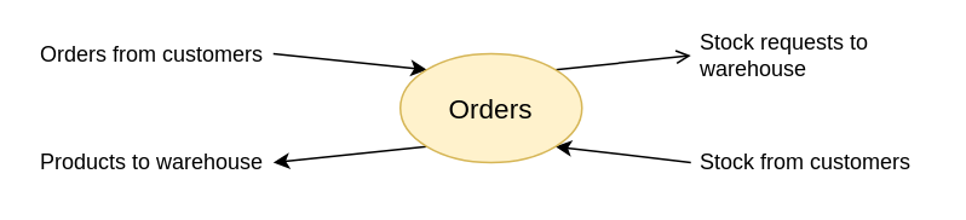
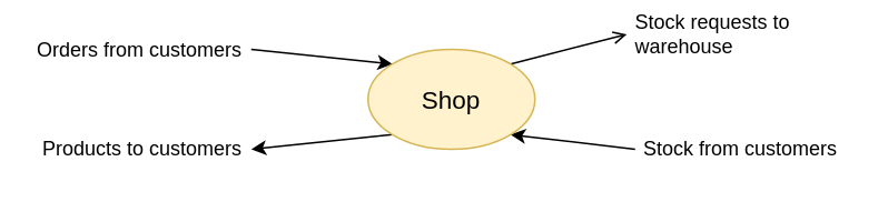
  <mxCell id="0" />
  <mxCell id="1" parent="0" />
  <mxCell id="2" style="rounded=0;orthogonalLoop=1;jettySize=auto;html=1;exitX=1;exitY=0;exitDx=0;exitDy=0;entryX=0;entryY=0.5;entryDx=0;entryDy=0;endArrow=open;" edge="1" parent="1" source="6" target="7"><mxGeometry relative="1" as="geometry"><mxPoint x="380" y="37.571" as="targetPoint" /></mxGeometry></mxCell>
  <mxCell id="3" style="rounded=0;orthogonalLoop=1;jettySize=auto;html=1;exitX=1;exitY=1;exitDx=0;exitDy=0;startArrow=classic;startFill=1;endArrow=none;endFill=0;" edge="1" parent="1" source="6"><mxGeometry relative="1" as="geometry"><mxPoint x="380" y="89" as="targetPoint" /></mxGeometry></mxCell>
  <mxCell id="4" style="edgeStyle=none;rounded=0;orthogonalLoop=1;jettySize=auto;html=1;exitX=0;exitY=0;exitDx=0;exitDy=0;startArrow=classic;startFill=1;endArrow=none;endFill=0;" edge="1" parent="1" source="6"><mxGeometry relative="1" as="geometry"><mxPoint x="150" y="29" as="targetPoint" /></mxGeometry></mxCell>
  <mxCell id="5" style="edgeStyle=none;rounded=0;orthogonalLoop=1;jettySize=auto;html=1;exitX=0;exitY=1;exitDx=0;exitDy=0;startArrow=none;startFill=0;endArrow=classic;endFill=1;" edge="1" parent="1" source="6"><mxGeometry relative="1" as="geometry"><mxPoint x="150" y="89" as="targetPoint" /></mxGeometry></mxCell>
- <mxCell id="6" value="&lt;font style=&quot;font-size: 15px&quot;&gt;Orders&lt;/font&gt;" style="ellipse;whiteSpace=wrap;html=1;fontSize=15;fillColor=#fff2cc;strokeColor=#d6b656;" vertex="1" parent="1"><mxGeometry x="220" y="29" width="100" height="60" as="geometry" /></mxCell>
- <mxCell id="7" value="&amp;nbsp;Stock requests to&amp;nbsp; &amp;nbsp;warehouse" style="text;html=1;strokeColor=none;fillColor=none;align=left;verticalAlign=middle;whiteSpace=wrap;rounded=0;" vertex="1" parent="1"><mxGeometry x="380" y="20" width="130" height="20" as="geometry" /></mxCell>
+ <mxCell id="6" value="&lt;font style=&quot;font-size: 15px&quot;&gt;Shop&lt;/font&gt;" style="ellipse;whiteSpace=wrap;html=1;fontSize=15;fillColor=#fff2cc;strokeColor=#d6b656;" vertex="1" parent="1"><mxGeometry x="220" y="29" width="100" height="60" as="geometry" /></mxCell>
+ <mxCell id="7" value="&amp;nbsp;Stock requests to&amp;nbsp; &amp;nbsp;warehouse" style="text;html=1;strokeColor=none;fillColor=none;align=left;verticalAlign=middle;whiteSpace=wrap;rounded=0;" vertex="1" parent="1"><mxGeometry x="375" y="10" width="130" height="20" as="geometry" /></mxCell>
  <mxCell id="8" value="&amp;nbsp;Stock from customers" style="text;html=1;strokeColor=none;fillColor=none;align=left;verticalAlign=middle;whiteSpace=wrap;rounded=0;" vertex="1" parent="1"><mxGeometry x="380" y="79" width="130" height="20" as="geometry" /></mxCell>
  <mxCell id="9" value="Orders from customers&amp;nbsp;" style="text;html=1;strokeColor=none;fillColor=none;align=right;verticalAlign=middle;whiteSpace=wrap;rounded=0;" vertex="1" parent="1"><mxGeometry x="20" y="20" width="130" height="20" as="geometry" /></mxCell>
- <mxCell id="10" value="Products to warehouse&amp;nbsp;" style="text;html=1;strokeColor=none;fillColor=none;align=right;verticalAlign=middle;whiteSpace=wrap;rounded=0;" vertex="1" parent="1"><mxGeometry x="20" y="79" width="130" height="20" as="geometry" /></mxCell>
+ <mxCell id="10" value="Products to customers&amp;nbsp;" style="text;html=1;strokeColor=none;fillColor=none;align=right;verticalAlign=middle;whiteSpace=wrap;rounded=0;" vertex="1" parent="1"><mxGeometry x="20" y="79" width="130" height="20" as="geometry" /></mxCell>
